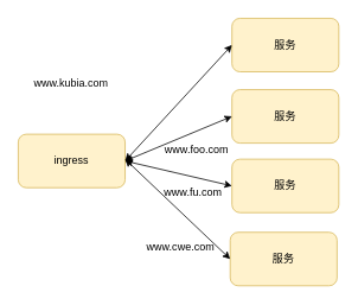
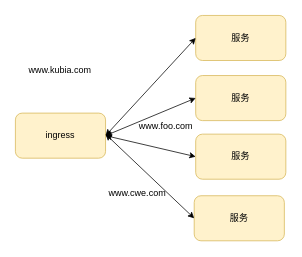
  <mxCell id="0" />
  <mxCell id="1" parent="0" />
  <mxCell id="2" value="ingress" style="rounded=1;whiteSpace=wrap;html=1;fillColor=#fff2cc;strokeColor=#d6b656;" vertex="1" parent="1"><mxGeometry x="20" y="150" width="120" height="60" as="geometry" /></mxCell>
  <mxCell id="3" value="服务" style="rounded=1;whiteSpace=wrap;html=1;fillColor=#fff2cc;strokeColor=#d6b656;" vertex="1" parent="1"><mxGeometry x="260" y="20" width="120" height="60" as="geometry" /></mxCell>
  <mxCell id="4" value="服务" style="rounded=1;whiteSpace=wrap;html=1;fillColor=#fff2cc;strokeColor=#d6b656;" vertex="1" parent="1"><mxGeometry x="260" y="100" width="120" height="60" as="geometry" /></mxCell>
  <mxCell id="5" value="服务" style="rounded=1;whiteSpace=wrap;html=1;fillColor=#fff2cc;strokeColor=#d6b656;" vertex="1" parent="1"><mxGeometry x="260" y="178" width="120" height="60" as="geometry" /></mxCell>
  <mxCell id="6" value="服务" style="rounded=1;whiteSpace=wrap;html=1;fillColor=#fff2cc;strokeColor=#d6b656;" vertex="1" parent="1"><mxGeometry x="258" y="260" width="120" height="60" as="geometry" /></mxCell>
  <mxCell id="7" value="" style="endArrow=classic;startArrow=classic;html=1;rounded=0;exitX=1;exitY=0.5;exitDx=0;exitDy=0;entryX=0;entryY=0.5;entryDx=0;entryDy=0;" edge="1" parent="1" source="2" target="3"><mxGeometry width="50" height="50" relative="1" as="geometry"><mxPoint x="220" y="203" as="sourcePoint" /><mxPoint x="270" y="153" as="targetPoint" /></mxGeometry></mxCell>
  <mxCell id="8" value="" style="endArrow=classic;startArrow=classic;html=1;rounded=0;exitX=1;exitY=0.5;exitDx=0;exitDy=0;entryX=0;entryY=0.5;entryDx=0;entryDy=0;" edge="1" parent="1" source="2" target="4"><mxGeometry width="50" height="50" relative="1" as="geometry"><mxPoint x="137" y="354" as="sourcePoint" /><mxPoint x="187" y="304" as="targetPoint" /></mxGeometry></mxCell>
  <mxCell id="9" value="" style="endArrow=classic;startArrow=classic;html=1;rounded=0;exitX=1;exitY=0.5;exitDx=0;exitDy=0;entryX=0;entryY=0.5;entryDx=0;entryDy=0;" edge="1" parent="1" source="2" target="5"><mxGeometry width="50" height="50" relative="1" as="geometry"><mxPoint x="34" y="295" as="sourcePoint" /><mxPoint x="84" y="245" as="targetPoint" /></mxGeometry></mxCell>
  <mxCell id="10" value="" style="endArrow=classic;startArrow=classic;html=1;rounded=0;entryX=0;entryY=0.5;entryDx=0;entryDy=0;" edge="1" parent="1" target="6"><mxGeometry width="50" height="50" relative="1" as="geometry"><mxPoint x="140" y="178" as="sourcePoint" /><mxPoint x="129" y="337" as="targetPoint" /></mxGeometry></mxCell>
  <mxCell id="11" value="www.kubia.com" style="text;html=1;align=center;verticalAlign=middle;resizable=0;points=[];autosize=1;strokeColor=none;fillColor=none;" vertex="1" parent="1"><mxGeometry x="28" y="80" width="101" height="26" as="geometry" /></mxCell>
  <mxCell id="12" value="www.foo.com" style="text;html=1;align=center;verticalAlign=middle;resizable=0;points=[];autosize=1;strokeColor=none;fillColor=none;" vertex="1" parent="1"><mxGeometry x="175" y="155" width="89" height="26" as="geometry" /></mxCell>
- <mxCell id="13" value="www.fu.com" style="text;html=1;align=center;verticalAlign=middle;resizable=0;points=[];autosize=1;strokeColor=none;fillColor=none;" vertex="1" parent="1"><mxGeometry x="174" y="203" width="83" height="26" as="geometry" /></mxCell>
- <mxCell id="14" value="www.cwe.com" style="text;html=1;align=center;verticalAlign=middle;resizable=0;points=[];autosize=1;strokeColor=none;fillColor=none;" vertex="1" parent="1"><mxGeometry x="155" y="264" width="94" height="26" as="geometry" /></mxCell>
+ <mxCell id="14" value="www.cwe.com" style="text;html=1;align=center;verticalAlign=middle;resizable=0;points=[];autosize=1;strokeColor=none;fillColor=none;" vertex="1" parent="1"><mxGeometry x="135" y="244" width="94" height="26" as="geometry" /></mxCell>
